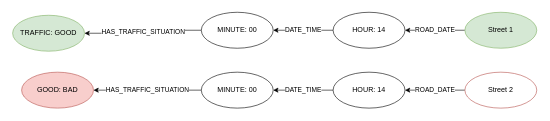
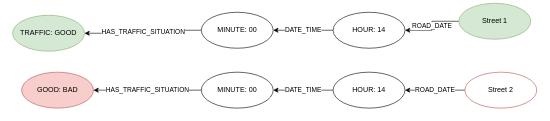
  <mxCell id="0" />
  <mxCell id="1" parent="0" />
  <mxCell id="2" value="DATE_TIME" style="edgeStyle=orthogonalEdgeStyle;rounded=0;orthogonalLoop=1;jettySize=auto;html=1;exitX=0;exitY=0.5;exitDx=0;exitDy=0;entryX=1;entryY=0.5;entryDx=0;entryDy=0;" parent="1" source="3" target="8" edge="1"><mxGeometry relative="1" as="geometry" /></mxCell>
  <mxCell id="3" value="HOUR: 14" style="ellipse;whiteSpace=wrap;html=1;" parent="1" vertex="1"><mxGeometry x="555" y="120" width="120" height="60" as="geometry" /></mxCell>
  <mxCell id="4" value="ROAD_DATE" style="edgeStyle=orthogonalEdgeStyle;rounded=0;orthogonalLoop=1;jettySize=auto;html=1;entryX=1;entryY=0.5;entryDx=0;entryDy=0;" parent="1" source="5" target="14" edge="1"><mxGeometry relative="1" as="geometry" /></mxCell>
- <mxCell id="5" value="Street 1" style="ellipse;whiteSpace=wrap;html=1;fillColor=#d5e8d4;strokeColor=#82b366;" parent="1" vertex="1"><mxGeometry x="775" y="20" width="120" height="60" as="geometry" /></mxCell>
+ <mxCell id="5" value="Street 1" style="ellipse;whiteSpace=wrap;html=1;fillColor=#d5e8d4;strokeColor=#82b366;" parent="1" vertex="1"><mxGeometry x="765" y="5" width="120" height="60" as="geometry" /></mxCell>
  <mxCell id="6" value="HAS_TRAFFIC_SITUATION" style="edgeStyle=orthogonalEdgeStyle;rounded=0;orthogonalLoop=1;jettySize=auto;html=1;entryX=1;entryY=0.5;entryDx=0;entryDy=0;startArrow=none;" parent="1" source="15" target="9" edge="1"><mxGeometry relative="1" as="geometry"><mxPoint x="355" y="50" as="sourcePoint" /></mxGeometry></mxCell>
  <mxCell id="7" value="HAS_TRAFFIC_SITUATION" style="edgeStyle=orthogonalEdgeStyle;rounded=0;orthogonalLoop=1;jettySize=auto;html=1;" parent="1" source="8" target="12" edge="1"><mxGeometry relative="1" as="geometry" /></mxCell>
  <mxCell id="8" value="MINUTE: 00" style="ellipse;whiteSpace=wrap;html=1;" parent="1" vertex="1"><mxGeometry x="335" y="120" width="120" height="60" as="geometry" /></mxCell>
  <mxCell id="9" value="TRAFFIC: GOOD" style="ellipse;whiteSpace=wrap;html=1;fillColor=#d5e8d4;strokeColor=#82b366;" parent="1" vertex="1"><mxGeometry x="20" y="25" width="120" height="60" as="geometry" /></mxCell>
  <mxCell id="10" value="ROAD_DATE" style="edgeStyle=orthogonalEdgeStyle;rounded=0;orthogonalLoop=1;jettySize=auto;html=1;entryX=1;entryY=0.5;entryDx=0;entryDy=0;" parent="1" source="11" target="3" edge="1"><mxGeometry relative="1" as="geometry" /></mxCell>
  <mxCell id="11" value="Street 2" style="ellipse;whiteSpace=wrap;html=1;fillColor=#ffffff;strokeColor=#b85450;" parent="1" vertex="1"><mxGeometry x="775" y="120" width="120" height="60" as="geometry" /></mxCell>
  <mxCell id="12" value="GOOD: BAD" style="ellipse;whiteSpace=wrap;html=1;fillColor=#f8cecc;strokeColor=#b85450;" parent="1" vertex="1"><mxGeometry x="35" y="120" width="120" height="60" as="geometry" /></mxCell>
  <mxCell id="13" value="DATE_TIME" style="edgeStyle=orthogonalEdgeStyle;rounded=0;orthogonalLoop=1;jettySize=auto;html=1;entryX=1;entryY=0.5;entryDx=0;entryDy=0;" parent="1" source="14" target="15" edge="1"><mxGeometry relative="1" as="geometry" /></mxCell>
  <mxCell id="14" value="HOUR: 14" style="ellipse;whiteSpace=wrap;html=1;" parent="1" vertex="1"><mxGeometry x="555" y="20" width="120" height="60" as="geometry" /></mxCell>
  <mxCell id="15" value="MINUTE: 00" style="ellipse;whiteSpace=wrap;html=1;" parent="1" vertex="1"><mxGeometry x="335" y="20" width="120" height="60" as="geometry" /></mxCell>
